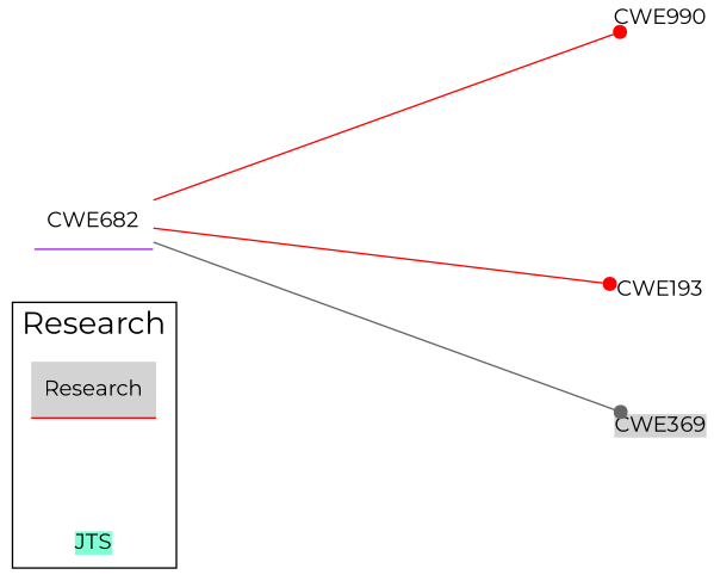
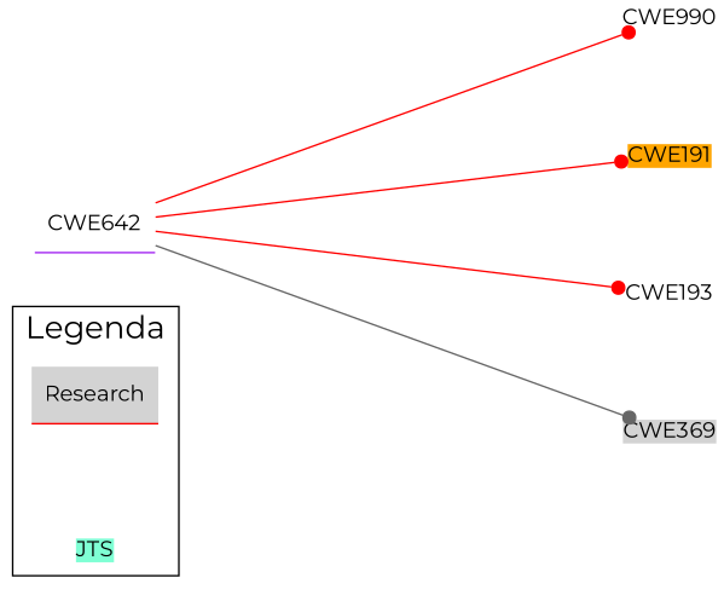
  digraph {
    fontname=Montserrat
    nodesep=1
    rankdir=LR
    ranksep=4
    splines=true
    node [color=red fillcolor=white fontname=Montserrat shape=plain style=filled]
    edge [arrowhead=dot color=red fontname=Montserrat]
    n1 [fillcolor=lightgrey label=Research shape=underline]
    n2 [fillcolor=aquamarine label=JTS]
-   n3 [color=purple label=CWE682 shape=underline]
+   n3 [color=purple label=CWE642 shape=underline]
    n4 [label=CWE990]
+   n5 [color=darkgreen fillcolor=orange label=CWE191]
    n6 [color=purple label=CWE193]
    n7 [fillcolor=lightgrey label=CWE369]
    subgraph cluster_1 {
      fontsize=20
-     label=Research
+     label=Legenda
      n1
      n2
    }
    n3 -> n4
+   n3 -> n5
    n3 -> n6
    n3 -> n7 [color=gray40]
  }
